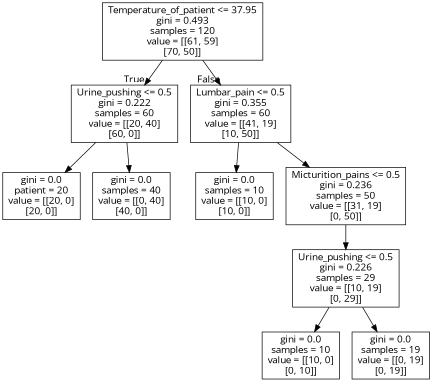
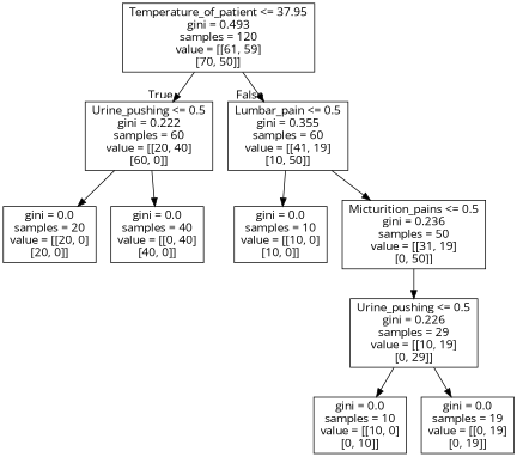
  digraph {
    fontname="Open Sans"
    node [fontname="Open Sans" shape=box]
    edge [fontname="Open Sans"]
    n1 [label="Temperature_of_patient <= 37.95\ngini = 0.493\nsamples = 120\nvalue = [[61, 59]\n[70, 50]]"]
    n2 [label="Urine_pushing <= 0.5\ngini = 0.222\nsamples = 60\nvalue = [[20, 40]\n[60, 0]]"]
    n3 [label="Lumbar_pain <= 0.5\ngini = 0.355\nsamples = 60\nvalue = [[41, 19]\n[10, 50]]"]
-   n4 [label="gini = 0.0\npatient = 20\nvalue = [[20, 0]\n[20, 0]]"]
+   n4 [label="gini = 0.0\nsamples = 20\nvalue = [[20, 0]\n[20, 0]]"]
    n5 [label="gini = 0.0\nsamples = 40\nvalue = [[0, 40]\n[40, 0]]"]
    n6 [label="gini = 0.0\nsamples = 10\nvalue = [[10, 0]\n[10, 0]]"]
    n7 [label="Micturition_pains <= 0.5\ngini = 0.236\nsamples = 50\nvalue = [[31, 19]\n[0, 50]]"]
    n8 [label="Urine_pushing <= 0.5\ngini = 0.226\nsamples = 29\nvalue = [[10, 19]\n[0, 29]]"]
    n9 [label="gini = 0.0\nsamples = 10\nvalue = [[10, 0]\n[0, 10]]"]
    n10 [label="gini = 0.0\nsamples = 19\nvalue = [[0, 19]\n[0, 19]]"]
    n1 -> n2 [headlabel=True labelangle=45 labeldistance=2.5]
    n1 -> n3 [headlabel=False labelangle=-45 labeldistance=2.5]
    n2 -> n4
    n2 -> n5
    n3 -> n6
    n3 -> n7
    n7 -> n8
    n8 -> n9
    n8 -> n10
  }
